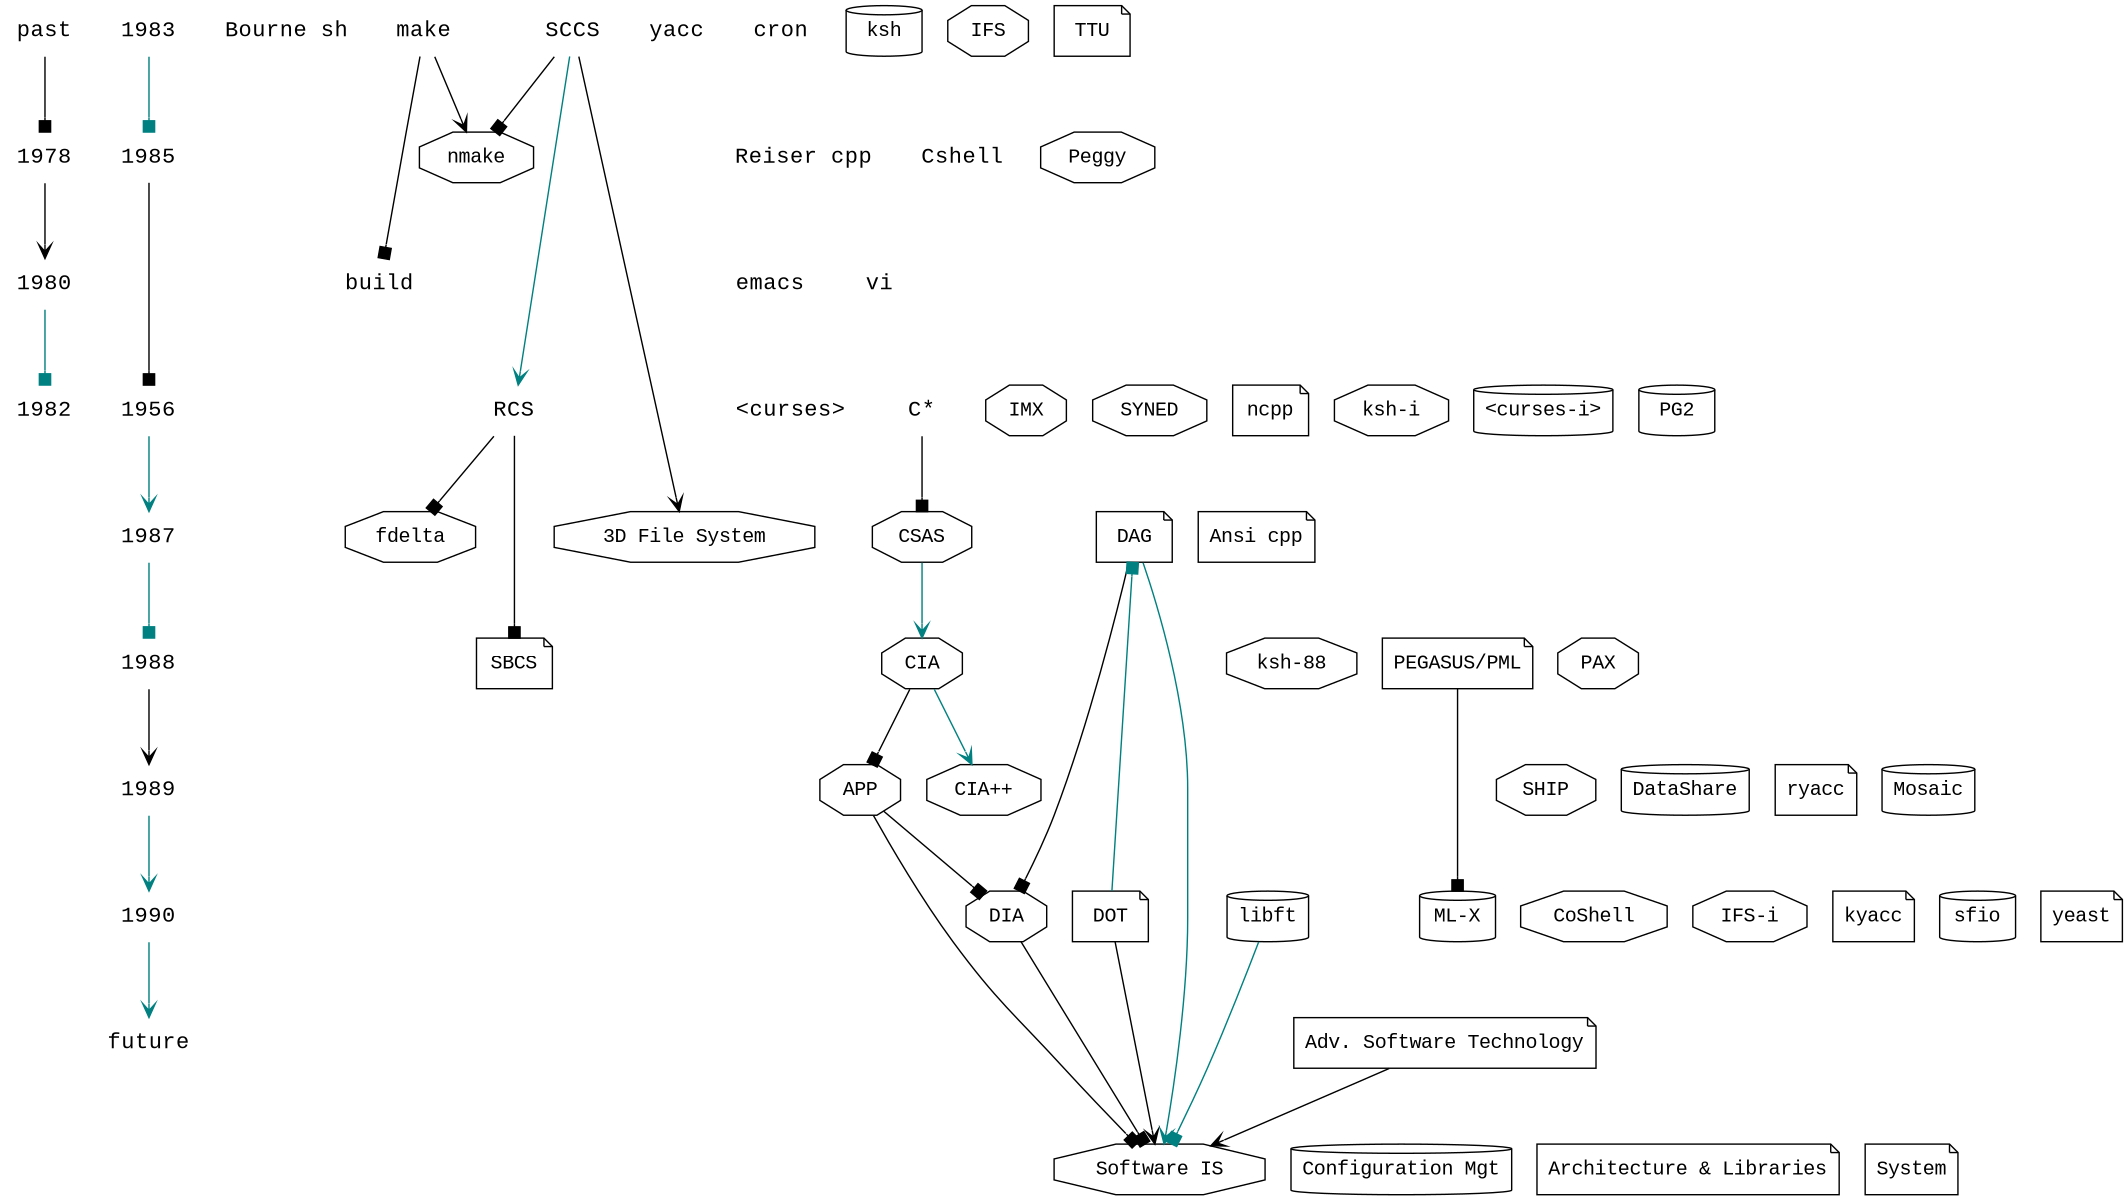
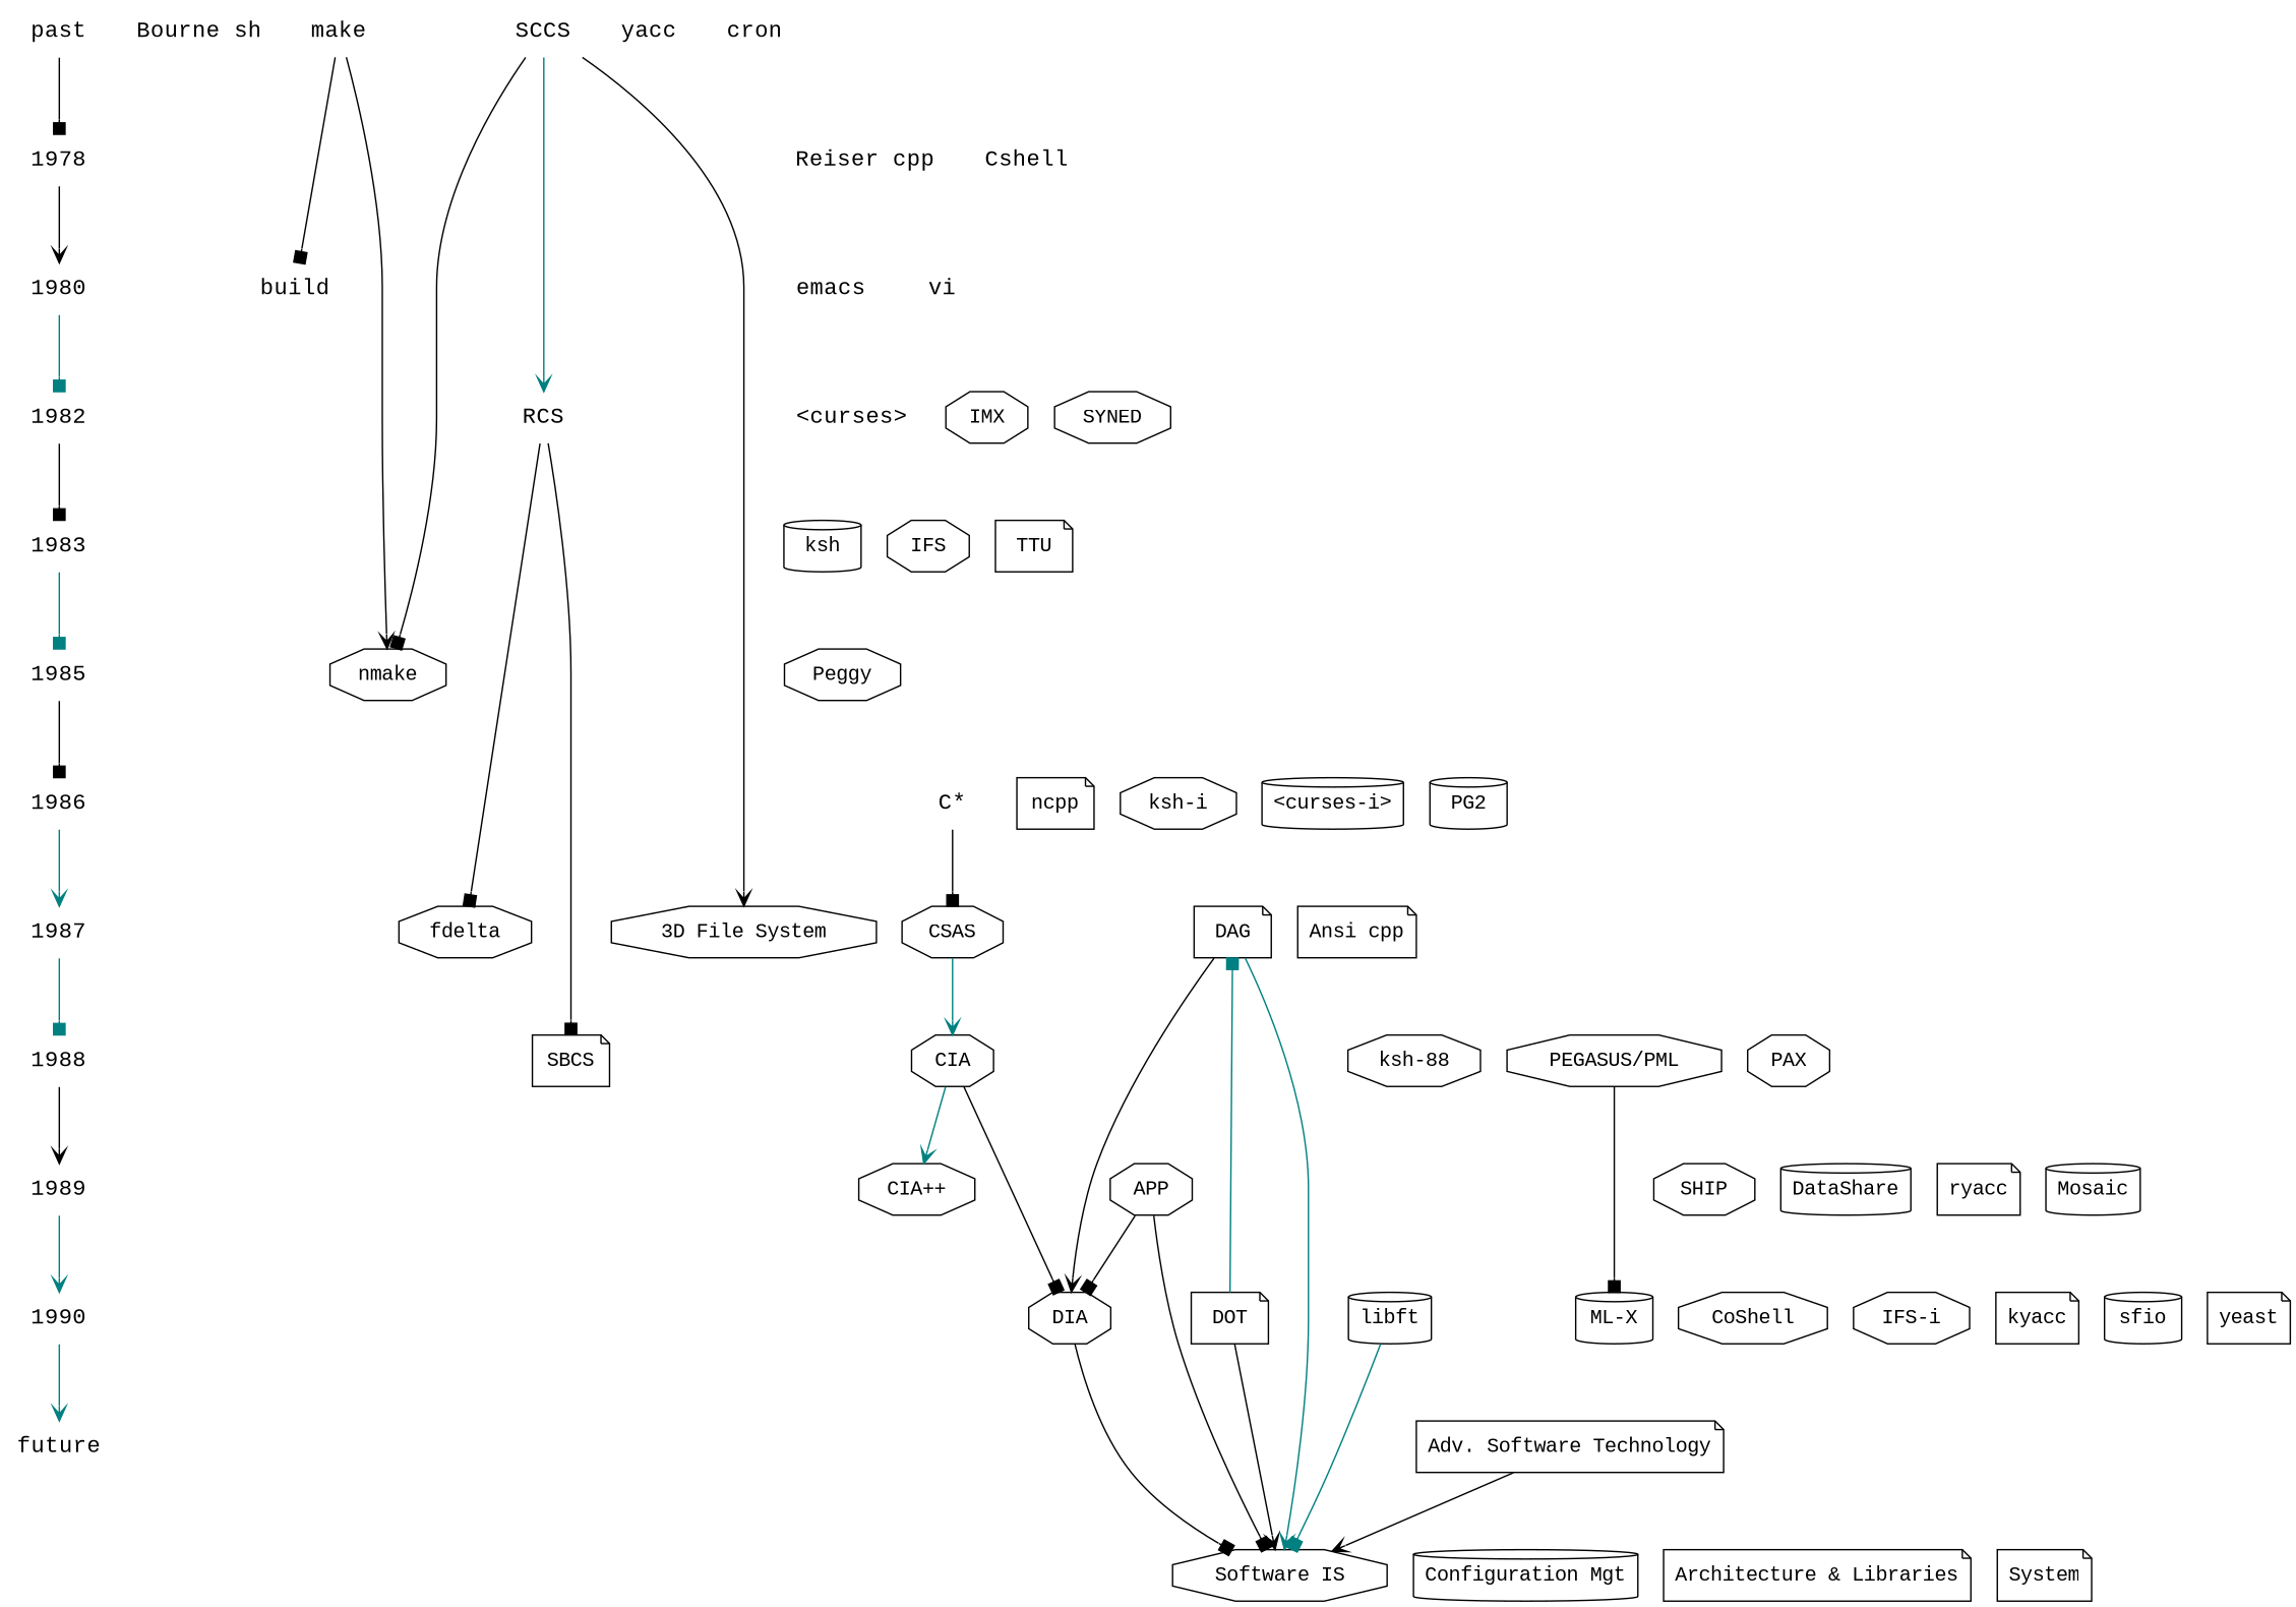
  digraph {
    fontname="Liberation Mono"
    ranksep=.75
    node [fontname="Liberation Mono" shape=plaintext]
    edge [arrowhead=box color=black fontname="Liberation Mono"]
    past [fontsize=16]
    1978 [fontsize=16]
    1980 [fontsize=16]
    1982 [fontsize=16]
    1983 [fontsize=16]
    1985 [fontsize=16]
-   1986 [fontsize=16 label=1956]
+   1986 [fontsize=16]
    1987 [fontsize=16]
    1988 [fontsize=16]
    1989 [fontsize=16]
    1990 [fontsize=16]
    future [fontsize=16]
    "Bourne sh" [fontsize=16]
    make [fontsize=16]
    SCCS [fontsize=16]
    yacc [fontsize=16]
    cron [fontsize=16]
    "Reiser cpp" [fontsize=16]
    Cshell [fontsize=16]
    emacs [fontsize=16]
    build [fontsize=16]
    vi [fontsize=16]
    "<curses>" [fontsize=16]
    RCS [fontsize=16]
    "C*" [fontsize=16]
    "Software IS" [shape=octagon]
    "Configuration Mgt" [shape=cylinder]
    "Architecture & Libraries" [shape=note]
    n29 [label=System shape=note]
    IMX [shape=octagon]
    SYNED [shape=octagon]
    ksh [shape=cylinder]
    IFS [shape=octagon]
    TTU [shape=note]
    nmake [shape=octagon]
    Peggy [shape=octagon]
    ncpp [shape=note]
    "ksh-i" [shape=octagon]
    "<curses-i>" [shape=cylinder]
    PG2 [shape=cylinder]
    "Ansi cpp" [shape=note]
    "3D File System" [shape=octagon]
    fdelta [shape=octagon]
    DAG [shape=note]
    CSAS [shape=octagon]
    CIA [shape=octagon]
    SBCS [shape=note]
    "ksh-88" [shape=octagon]
-   "PEGASUS/PML" [shape=note]
+   "PEGASUS/PML" [shape=octagon]
    PAX [shape=octagon]
    "CIA++" [shape=octagon]
    APP [shape=octagon]
    SHIP [shape=octagon]
    DataShare [shape=cylinder]
    ryacc [shape=note]
    Mosaic [shape=cylinder]
    libft [shape=cylinder]
    CoShell [shape=octagon]
    DIA [shape=octagon]
    "IFS-i" [shape=octagon]
    kyacc [shape=note]
    sfio [shape=cylinder]
    yeast [shape=note]
    "ML-X" [shape=cylinder]
    DOT [shape=note]
    "Adv. Software Technology" [shape=note]
    subgraph sub_1 {
      past
      1978
      1980
      1982
      1983
      1985
      1986
      1987
      1988
      1989
      1990
      future
      "Bourne sh"
      make
      SCCS
      yacc
      cron
      "Reiser cpp"
      Cshell
      emacs
      build
      vi
      "<curses>"
      RCS
      "C*"
    }
    subgraph sub_2 {
      rank=same
      "Software IS"
      "Configuration Mgt"
      "Architecture & Libraries"
      n29
    }
    subgraph sub_3 {
      rank=same
      past
      "Bourne sh"
      make
      SCCS
      yacc
      cron
    }
    subgraph sub_4 {
      rank=same
      1978
      "Reiser cpp"
      Cshell
    }
    subgraph sub_5 {
      rank=same
      1980
      emacs
      build
      vi
    }
    subgraph sub_6 {
      rank=same
      1982
      "<curses>"
      RCS
      IMX
      SYNED
    }
    subgraph sub_7 {
      rank=same
      1983
      ksh
      IFS
      TTU
    }
    subgraph sub_8 {
      rank=same
      1985
      nmake
      Peggy
    }
    subgraph sub_9 {
      rank=same
      1986
      "C*"
      ncpp
      "ksh-i"
      "<curses-i>"
      PG2
    }
    subgraph sub_10 {
      rank=same
      1987
      "Ansi cpp"
      "3D File System"
      fdelta
      DAG
      CSAS
    }
    subgraph sub_11 {
      rank=same
      1988
      CIA
      SBCS
      "ksh-88"
      "PEGASUS/PML"
      PAX
    }
    subgraph sub_12 {
      rank=same
      1989
      "CIA++"
      APP
      SHIP
      DataShare
      ryacc
      Mosaic
    }
    subgraph sub_13 {
      rank=same
      1990
      libft
      CoShell
      DIA
      "IFS-i"
      kyacc
      sfio
      yeast
      "ML-X"
      DOT
    }
    subgraph sub_14 {
      rank=same
      future
      "Adv. Software Technology"
    }
    past -> 1978
    1978 -> 1980 [arrowhead=vee]
    1980 -> 1982 [color=teal]
+   1982 -> 1983
    1983 -> 1985 [color=teal]
    1985 -> 1986
    1986 -> 1987 [arrowhead=vee color=teal]
    1987 -> 1988 [color=teal]
    1988 -> 1989 [arrowhead=vee]
    1989 -> 1990 [arrowhead=vee color=teal]
    1990 -> future [arrowhead=vee color=teal]
    make -> build
    make -> nmake [arrowhead=vee]
    SCCS -> RCS [arrowhead=vee color=teal]
    SCCS -> nmake
    SCCS -> "3D File System" [arrowhead=vee]
    RCS -> fdelta
    RCS -> SBCS
    "C*" -> CSAS
    DAG -> "Software IS" [arrowhead=vee color=teal]
-   DAG -> DIA
+   DAG -> DIA [arrowhead=vee]
    CSAS -> CIA [arrowhead=vee color=teal]
    CIA -> "CIA++" [arrowhead=vee color=teal]
-   CIA -> APP
+   CIA -> DIA
    "PEGASUS/PML" -> "ML-X"
    APP -> "Software IS"
    APP -> DIA
    libft -> "Software IS" [color=teal]
    DIA -> "Software IS"
    DOT -> "Software IS" [arrowhead=vee]
    DOT -> DAG [color=teal]
    "Adv. Software Technology" -> "Software IS" [arrowhead=vee]
  }
